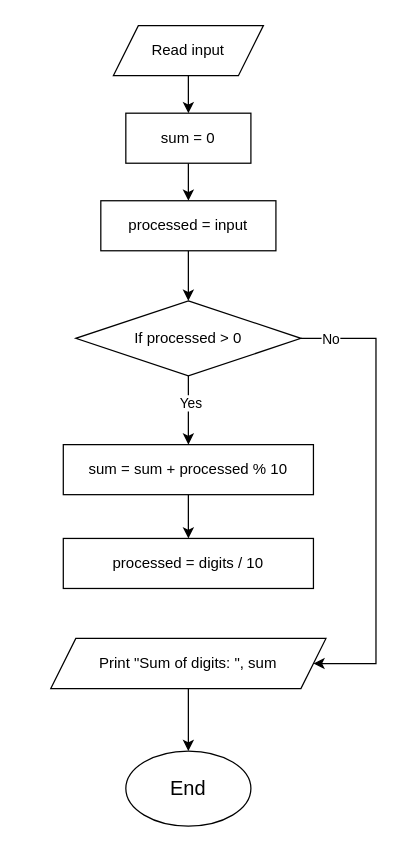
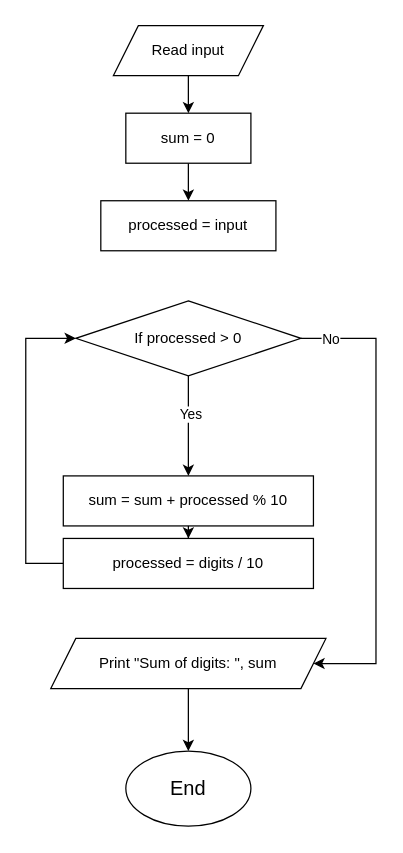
  <mxCell id="0" />
  <mxCell id="1" parent="0" />
  <mxCell id="2" value="End" style="ellipse;whiteSpace=wrap;html=1;fontSize=16;" vertex="1" parent="1"><mxGeometry x="100" y="600" width="100" height="60" as="geometry" /></mxCell>
  <mxCell id="3" value="" style="edgeStyle=orthogonalEdgeStyle;rounded=0;orthogonalLoop=1;jettySize=auto;html=1;" edge="1" parent="1" source="4" target="6"><mxGeometry relative="1" as="geometry" /></mxCell>
  <mxCell id="4" value="Read input" style="shape=parallelogram;perimeter=parallelogramPerimeter;whiteSpace=wrap;html=1;fixedSize=1;" vertex="1" parent="1"><mxGeometry x="90" y="20" width="120" height="40" as="geometry" /></mxCell>
  <mxCell id="5" value="" style="edgeStyle=orthogonalEdgeStyle;rounded=0;orthogonalLoop=1;jettySize=auto;html=1;" edge="1" parent="1" source="6" target="8"><mxGeometry relative="1" as="geometry" /></mxCell>
  <mxCell id="6" value="sum = 0" style="rounded=0;whiteSpace=wrap;html=1;" vertex="1" parent="1"><mxGeometry x="100" y="90" width="100" height="40" as="geometry" /></mxCell>
- <mxCell id="7" value="" style="edgeStyle=orthogonalEdgeStyle;rounded=0;orthogonalLoop=1;jettySize=auto;html=1;" edge="1" parent="1" source="8" target="13"><mxGeometry relative="1" as="geometry" /></mxCell>
  <mxCell id="8" value="processed = input" style="rounded=0;whiteSpace=wrap;html=1;" vertex="1" parent="1"><mxGeometry x="80" y="160" width="140" height="40" as="geometry" /></mxCell>
  <mxCell id="9" value="" style="edgeStyle=orthogonalEdgeStyle;rounded=0;orthogonalLoop=1;jettySize=auto;html=1;" edge="1" parent="1" source="13" target="15"><mxGeometry relative="1" as="geometry" /></mxCell>
  <mxCell id="10" value="Yes" style="edgeLabel;html=1;align=center;verticalAlign=middle;resizable=0;points=[];" vertex="1" connectable="0" parent="9"><mxGeometry x="-0.248" y="1" relative="1" as="geometry"><mxPoint as="offset" /></mxGeometry></mxCell>
  <mxCell id="11" style="edgeStyle=orthogonalEdgeStyle;rounded=0;orthogonalLoop=1;jettySize=auto;html=1;" edge="1" parent="1" source="13" target="19"><mxGeometry relative="1" as="geometry"><mxPoint x="340" y="510" as="targetPoint" /><Array as="points"><mxPoint x="300" y="270" /><mxPoint x="300" y="530" /></Array></mxGeometry></mxCell>
  <mxCell id="12" value="No" style="edgeLabel;html=1;align=center;verticalAlign=middle;resizable=0;points=[];" vertex="1" connectable="0" parent="11"><mxGeometry x="-0.875" relative="1" as="geometry"><mxPoint as="offset" /></mxGeometry></mxCell>
  <mxCell id="13" value="If processed &amp;gt; 0" style="rhombus;whiteSpace=wrap;html=1;" vertex="1" parent="1"><mxGeometry x="60" y="240" width="180" height="60" as="geometry" /></mxCell>
  <mxCell id="14" style="edgeStyle=orthogonalEdgeStyle;rounded=0;orthogonalLoop=1;jettySize=auto;html=1;entryX=0.5;entryY=0;entryDx=0;entryDy=0;" edge="1" parent="1" source="15" target="17"><mxGeometry relative="1" as="geometry" /></mxCell>
- <mxCell id="15" value="sum = sum + processed % 10" style="rounded=0;whiteSpace=wrap;html=1;" vertex="1" parent="1"><mxGeometry x="50" y="355" width="200" height="40" as="geometry" /></mxCell>
+ <mxCell id="15" value="sum = sum + processed % 10" style="rounded=0;whiteSpace=wrap;html=1;" vertex="1" parent="1"><mxGeometry x="50" y="380" width="200" height="40" as="geometry" /></mxCell>
+ <mxCell id="16" style="edgeStyle=orthogonalEdgeStyle;rounded=0;orthogonalLoop=1;jettySize=auto;html=1;entryX=0;entryY=0.5;entryDx=0;entryDy=0;" edge="1" parent="1" source="17" target="13"><mxGeometry relative="1" as="geometry"><Array as="points"><mxPoint x="20" y="450" /><mxPoint x="20" y="270" /></Array></mxGeometry></mxCell>
  <mxCell id="17" value="processed = digits / 10" style="rounded=0;whiteSpace=wrap;html=1;" vertex="1" parent="1"><mxGeometry x="50" y="430" width="200" height="40" as="geometry" /></mxCell>
  <mxCell id="18" style="edgeStyle=orthogonalEdgeStyle;rounded=0;orthogonalLoop=1;jettySize=auto;html=1;" edge="1" parent="1" source="19" target="2"><mxGeometry relative="1" as="geometry" /></mxCell>
  <mxCell id="19" value="Print &quot;Sum of digits: &quot;, sum" style="shape=parallelogram;perimeter=parallelogramPerimeter;whiteSpace=wrap;html=1;fixedSize=1;" vertex="1" parent="1"><mxGeometry x="40" y="510" width="220" height="40" as="geometry" /></mxCell>
